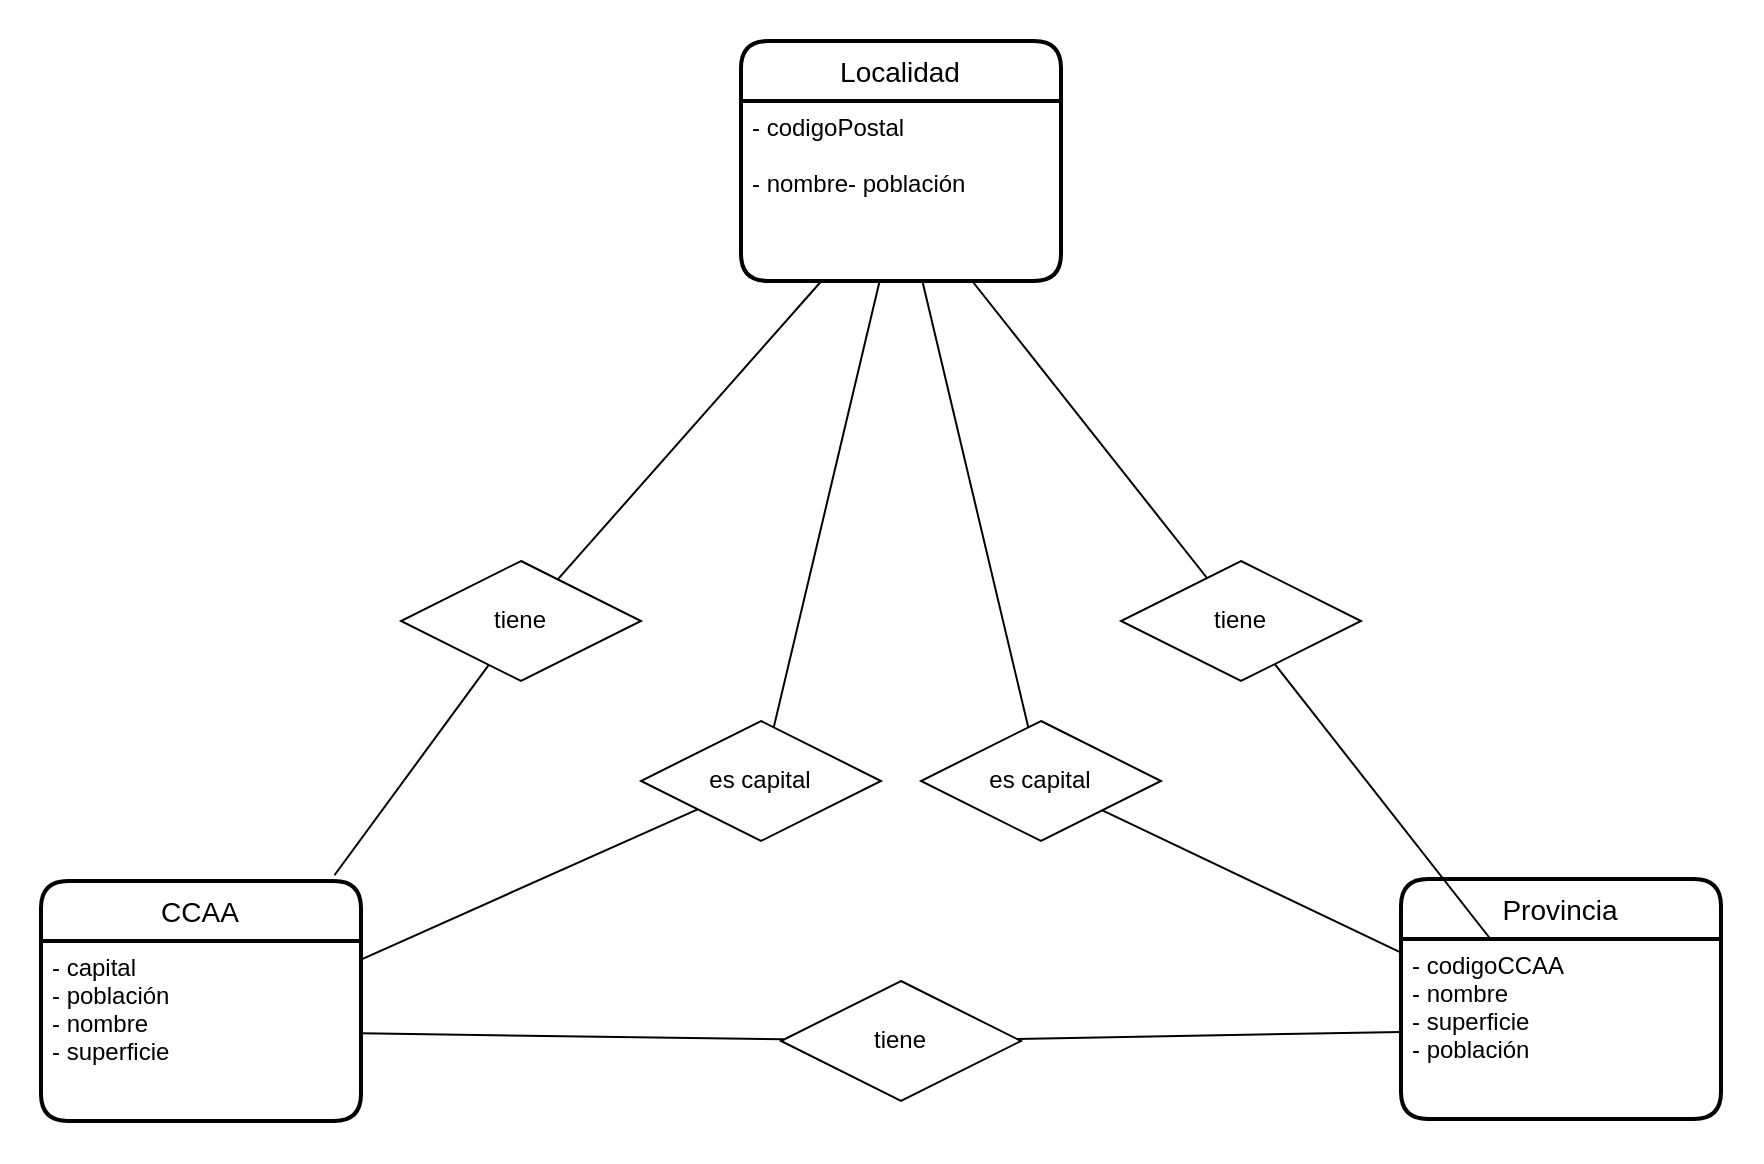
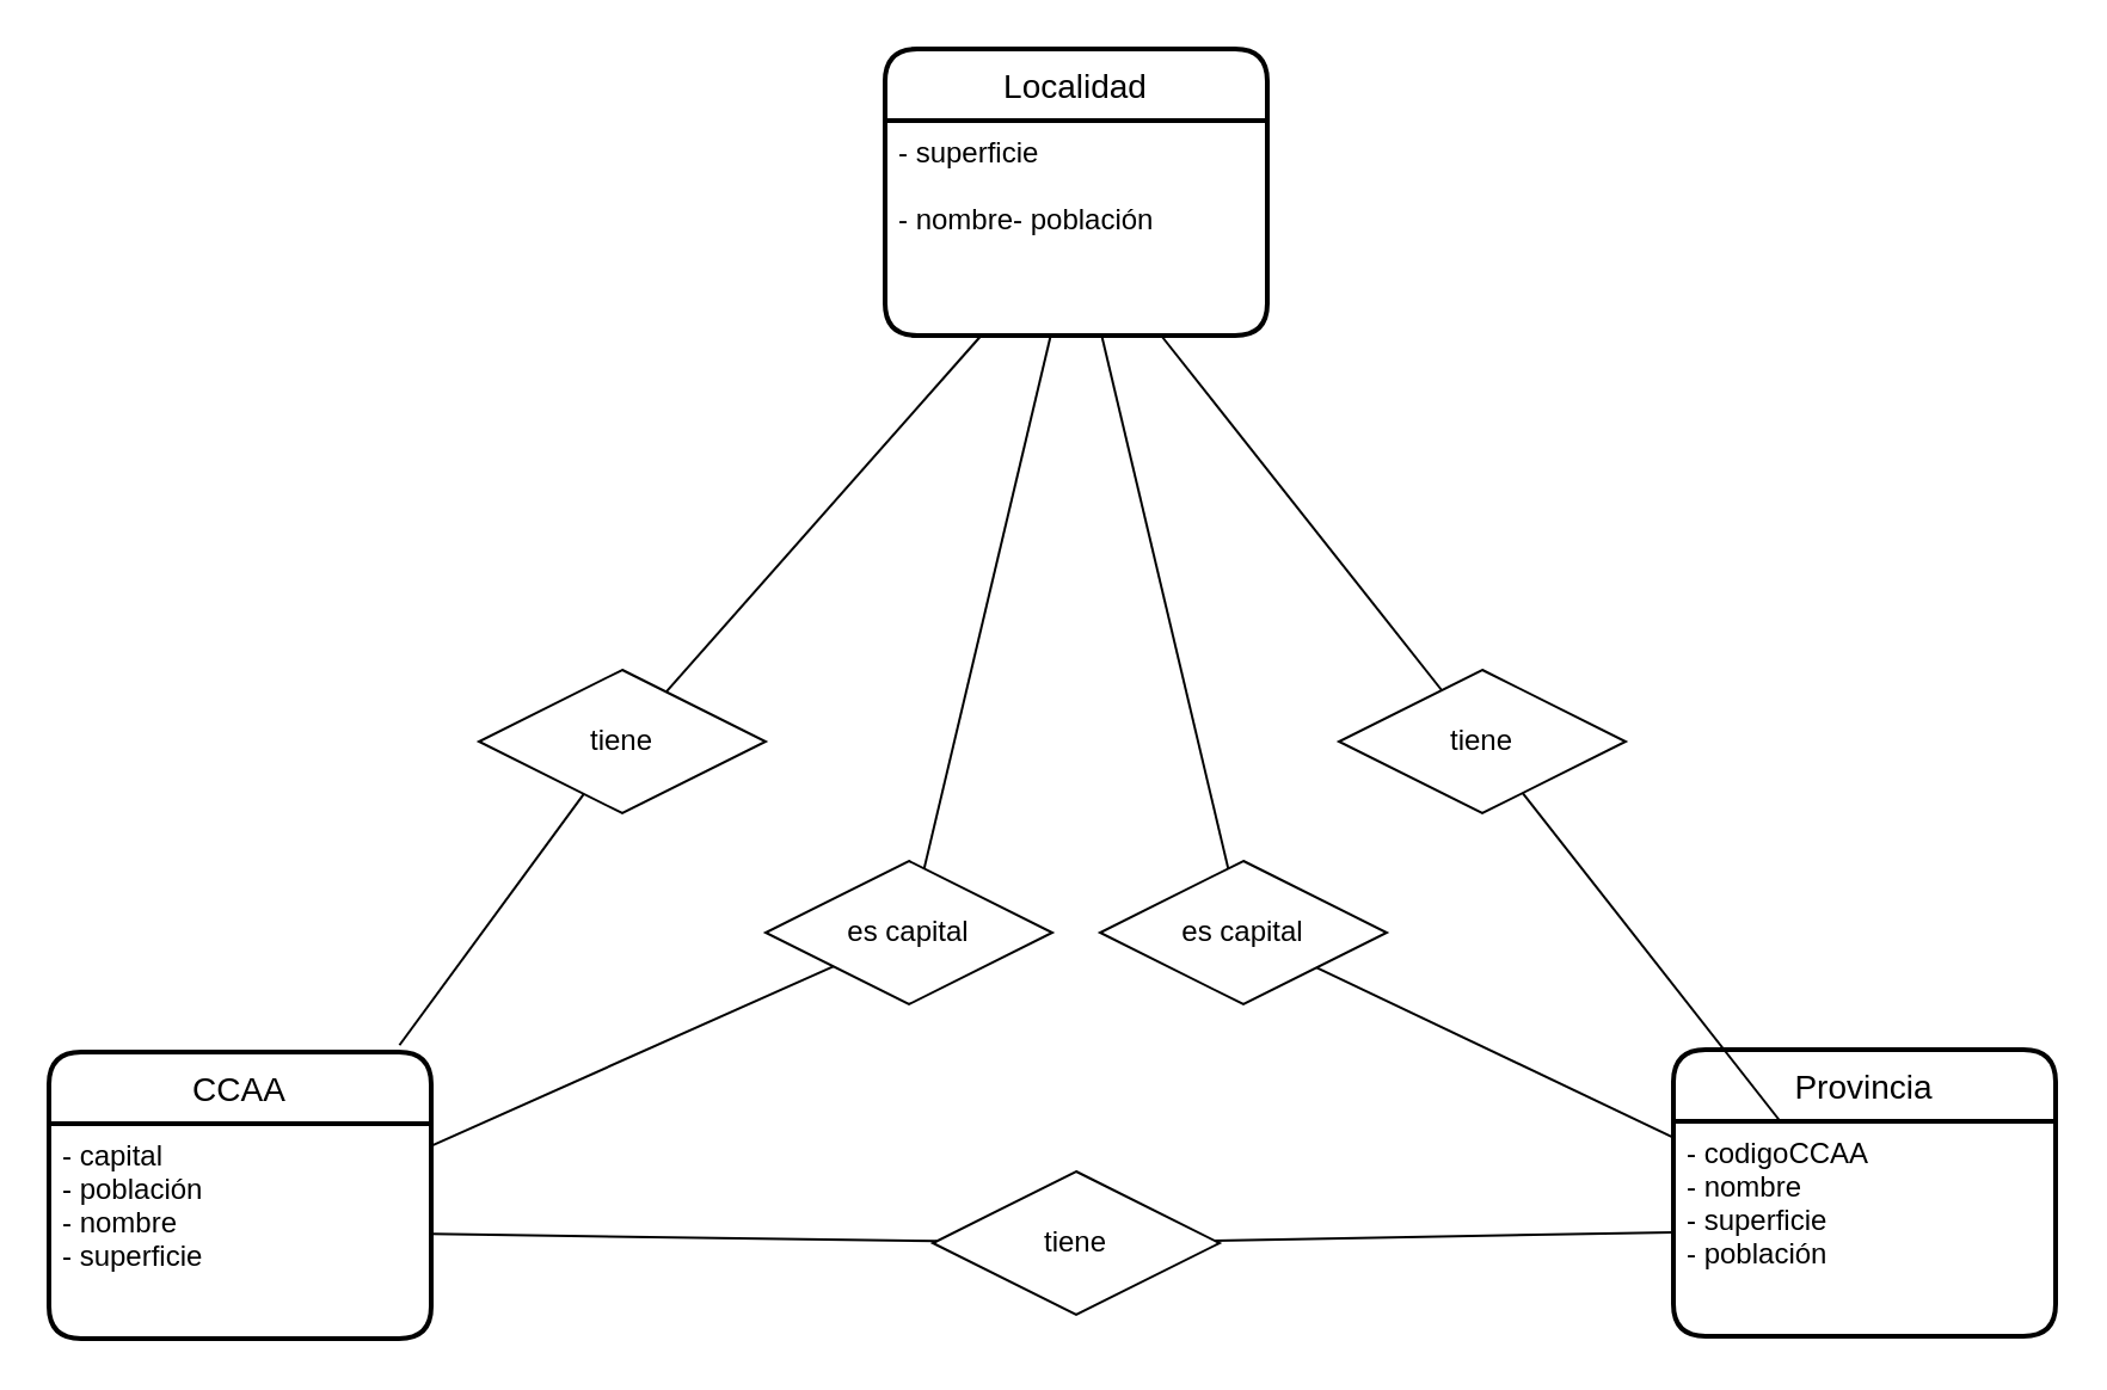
  <mxCell id="0" />
  <mxCell id="1" parent="0" />
  <mxCell id="2" value="Localidad" style="swimlane;childLayout=stackLayout;horizontal=1;startSize=30;horizontalStack=0;rounded=1;fontSize=14;fontStyle=0;strokeWidth=2;resizeParent=0;resizeLast=1;shadow=0;dashed=0;align=center;" vertex="1" parent="1"><mxGeometry x="370" y="20" width="160" height="120" as="geometry" /></mxCell>
- <mxCell id="3" value="- codigoPostal&#10;&#10;- nombre- población" style="align=left;strokeColor=none;fillColor=none;spacingLeft=4;fontSize=12;verticalAlign=top;resizable=0;rotatable=0;part=1;" vertex="1" parent="2"><mxGeometry y="30" width="160" height="90" as="geometry" /></mxCell>
+ <mxCell id="3" value="- superficie&#10;&#10;- nombre- población" style="align=left;strokeColor=none;fillColor=none;spacingLeft=4;fontSize=12;verticalAlign=top;resizable=0;rotatable=0;part=1;" vertex="1" parent="2"><mxGeometry y="30" width="160" height="90" as="geometry" /></mxCell>
  <mxCell id="4" value="Provincia" style="swimlane;childLayout=stackLayout;horizontal=1;startSize=30;horizontalStack=0;rounded=1;fontSize=14;fontStyle=0;strokeWidth=2;resizeParent=0;resizeLast=1;shadow=0;dashed=0;align=center;" vertex="1" parent="1"><mxGeometry x="700" y="439" width="160" height="120" as="geometry" /></mxCell>
  <mxCell id="5" value="- codigoCCAA&#10;- nombre&#10;- superficie&#10;- población" style="align=left;strokeColor=none;fillColor=none;spacingLeft=4;fontSize=12;verticalAlign=top;resizable=0;rotatable=0;part=1;" vertex="1" parent="4"><mxGeometry y="30" width="160" height="90" as="geometry" /></mxCell>
  <mxCell id="6" value="CCAA" style="swimlane;childLayout=stackLayout;horizontal=1;startSize=30;horizontalStack=0;rounded=1;fontSize=14;fontStyle=0;strokeWidth=2;resizeParent=0;resizeLast=1;shadow=0;dashed=0;align=center;" vertex="1" parent="1"><mxGeometry x="20" y="440" width="160" height="120" as="geometry" /></mxCell>
  <mxCell id="7" value="- capital&#10;- población&#10;- nombre&#10;- superficie&#10;" style="align=left;strokeColor=none;fillColor=none;spacingLeft=4;fontSize=12;verticalAlign=top;resizable=0;rotatable=0;part=1;" vertex="1" parent="6"><mxGeometry y="30" width="160" height="90" as="geometry" /></mxCell>
  <mxCell id="8" value="tiene" style="shape=rhombus;perimeter=rhombusPerimeter;whiteSpace=wrap;html=1;align=center;" vertex="1" parent="1"><mxGeometry x="390" y="490" width="120" height="60" as="geometry" /></mxCell>
  <mxCell id="9" value="tiene" style="shape=rhombus;perimeter=rhombusPerimeter;whiteSpace=wrap;html=1;align=center;" vertex="1" parent="1"><mxGeometry x="560" y="280" width="120" height="60" as="geometry" /></mxCell>
  <mxCell id="10" value="tiene" style="shape=rhombus;perimeter=rhombusPerimeter;whiteSpace=wrap;html=1;align=center;" vertex="1" parent="1"><mxGeometry x="200" y="280" width="120" height="60" as="geometry" /></mxCell>
  <mxCell id="11" value="" style="endArrow=none;html=1;rounded=0;exitX=0.917;exitY=-0.024;exitDx=0;exitDy=0;exitPerimeter=0;" edge="1" parent="1" source="6" target="10"><mxGeometry relative="1" as="geometry"><mxPoint y="430" as="sourcePoint" x="750" /><mxPoint x="910" y="430" as="targetPoint" /></mxGeometry></mxCell>
  <mxCell id="12" value="" style="endArrow=none;html=1;rounded=0;" edge="1" parent="1" source="10" target="3"><mxGeometry relative="1" as="geometry"><mxPoint y="430" as="sourcePoint" x="750" /><mxPoint x="910" y="430" as="targetPoint" /></mxGeometry></mxCell>
  <mxCell id="13" value="" style="endArrow=none;html=1;rounded=0;" edge="1" parent="1" source="7" target="8"><mxGeometry relative="1" as="geometry"><mxPoint x="292.308" y="480" as="sourcePoint" /><mxPoint x="298.5" y="359.25" as="targetPoint" /></mxGeometry></mxCell>
  <mxCell id="14" value="" style="endArrow=none;html=1;rounded=0;" edge="1" parent="1" source="8" target="5"><mxGeometry relative="1" as="geometry"><mxPoint x="475.71" y="544.043" as="sourcePoint" /><mxPoint x="524.281" y="539.996" as="targetPoint" /></mxGeometry></mxCell>
  <mxCell id="15" value="" style="endArrow=none;html=1;rounded=0;" edge="1" parent="1" source="9" target="5"><mxGeometry relative="1" as="geometry"><mxPoint x="522.8" y="513.6" as="sourcePoint" /><mxPoint x="610" y="519.545" as="targetPoint" /></mxGeometry></mxCell>
  <mxCell id="16" value="" style="endArrow=none;html=1;rounded=0;" edge="1" parent="1" source="3" target="9"><mxGeometry relative="1" as="geometry"><mxPoint x="672.927" y="358.537" as="sourcePoint" /><mxPoint x="685.385" y="480" as="targetPoint" /></mxGeometry></mxCell>
  <mxCell id="17" value="es capital" style="shape=rhombus;perimeter=rhombusPerimeter;whiteSpace=wrap;html=1;align=center;" vertex="1" parent="1"><mxGeometry x="320" y="360" width="120" height="60" as="geometry" /></mxCell>
  <mxCell id="18" value="es capital" style="shape=rhombus;perimeter=rhombusPerimeter;whiteSpace=wrap;html=1;align=center;" vertex="1" parent="1"><mxGeometry x="460" y="360" width="120" height="60" as="geometry" /></mxCell>
  <mxCell id="19" value="" style="endArrow=none;html=1;rounded=0;" edge="1" parent="1" source="7" target="17"><mxGeometry relative="1" as="geometry"><mxPoint x="145.122" y="480" as="sourcePoint" /><mxPoint x="253.158" y="341.579" as="targetPoint" /></mxGeometry></mxCell>
  <mxCell id="20" value="" style="endArrow=none;html=1;rounded=0;" edge="1" parent="1" source="5" target="18"><mxGeometry relative="1" as="geometry"><mxPoint x="190" y="489.286" as="sourcePoint" /><mxPoint x="358.302" y="414.151" as="targetPoint" /></mxGeometry></mxCell>
  <mxCell id="21" value="" style="endArrow=none;html=1;rounded=0;" edge="1" parent="1" source="18" target="3"><mxGeometry relative="1" as="geometry"><mxPoint x="710" y="486.538" as="sourcePoint" /><mxPoint x="560.588" y="414.706" as="targetPoint" /></mxGeometry></mxCell>
  <mxCell id="22" value="" style="endArrow=none;html=1;rounded=0;" edge="1" parent="1" source="17" target="3"><mxGeometry relative="1" as="geometry"><mxPoint x="523.636" y="373.182" as="sourcePoint" /><mxPoint x="470.678" y="150" as="targetPoint" /></mxGeometry></mxCell>
